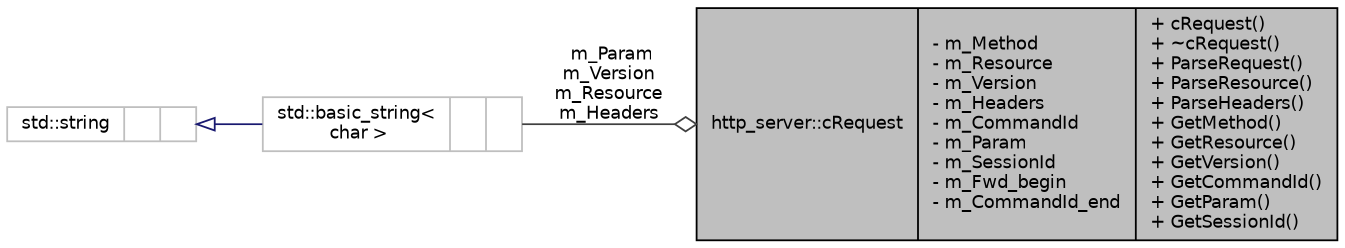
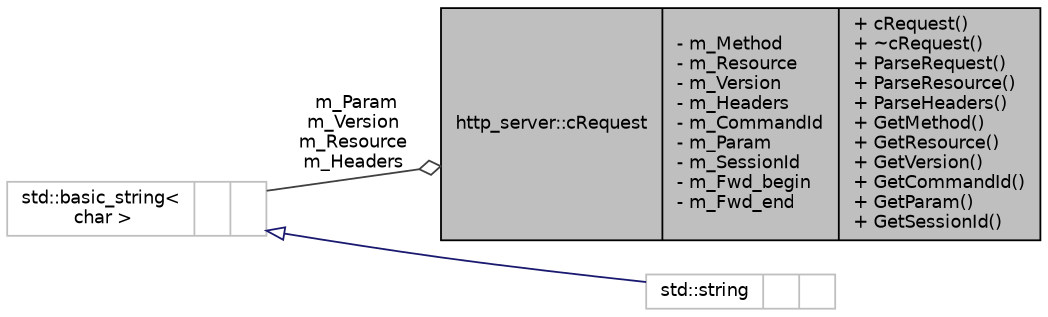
  digraph {
    rankdir=LR
    node [color=grey75 fillcolor=white fontname=Helvetica fontsize=10 shape=record style=filled]
    edge [fontname=Helvetica fontsize=10 labelfontname=Helvetica labelfontsize=10 style=solid]
-   n1 [color=black fillcolor=grey75 fontcolor=black height=0.2 label="{http_server::cRequest\n|- m_Method\l- m_Resource\l- m_Version\l- m_Headers\l- m_CommandId\l- m_Param\l- m_SessionId\l- m_Fwd_begin\l- m_CommandId_end\l|+ cRequest()\l+ ~cRequest()\l+ ParseRequest()\l+ ParseResource()\l+ ParseHeaders()\l+ GetMethod()\l+ GetResource()\l+ GetVersion()\l+ GetCommandId()\l+ GetParam()\l+ GetSessionId()\l}" width=0.4]
+   n1 [color=black fillcolor=grey75 fontcolor=black height=0.2 label="{http_server::cRequest\n|- m_Method\l- m_Resource\l- m_Version\l- m_Headers\l- m_CommandId\l- m_Param\l- m_SessionId\l- m_Fwd_begin\l- m_Fwd_end\l|+ cRequest()\l+ ~cRequest()\l+ ParseRequest()\l+ ParseResource()\l+ ParseHeaders()\l+ GetMethod()\l+ GetResource()\l+ GetVersion()\l+ GetCommandId()\l+ GetParam()\l+ GetSessionId()\l}" width=0.4]
    n2 [height=0.2 label="{std::string\n||}" width=0.4]
    n3 [height=0.2 label="{std::basic_string\<\l char \>\n||}" width=0.4]
    n3 -> n1 [arrowhead=odiamond color=grey25 label=" m_Param\nm_Version\nm_Resource\nm_Headers"]
-   n2 -> n3 [arrowtail=onormal color=midnightblue dir=back]
+   n3 -> n2 [arrowtail=onormal color=midnightblue dir=back]
  }
